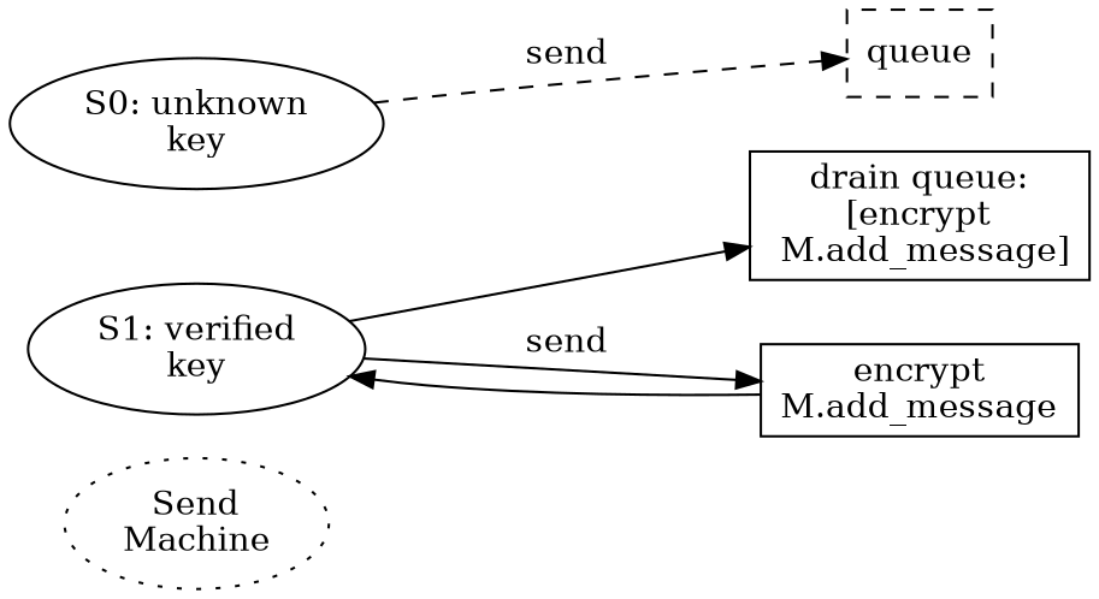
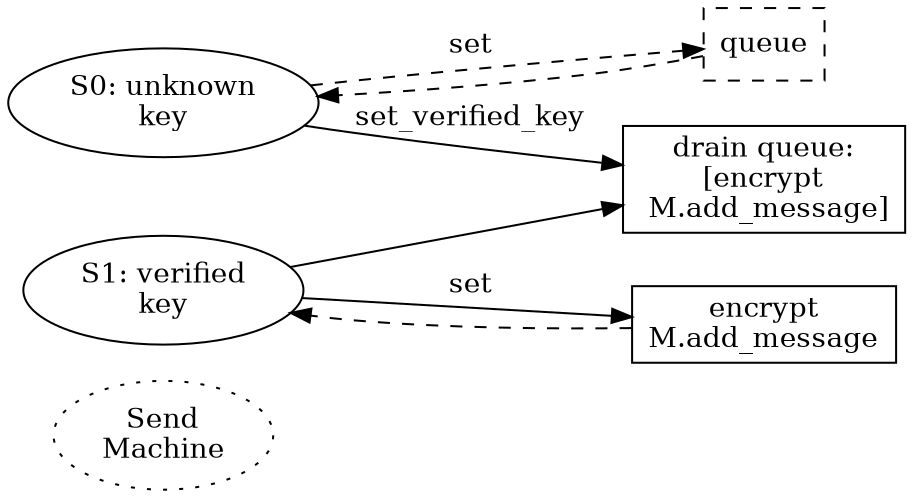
  digraph {
    rankdir=LR
    n1 [label="Send\nMachine" style=dotted]
    n2 [label="S0: unknown\nkey"]
    n3 [label=queue shape=box style=dashed]
    n4 [label="drain queue:\n[encrypt\n M.add_message]" shape=box]
    n5 [label="S1: verified\nkey"]
    n6 [label="encrypt\nM.add_message" shape=box]
-   n2 -> n3 [label=send style=dashed]
+   n2 -> n3 [label=set style=dashed]
+   n2 -> n4 [label=set_verified_key]
+   n3 -> n2 [style=dashed]
    n5 -> n4
-   n5 -> n6 [label=send]
-   n6 -> n5
+   n5 -> n6 [label=set]
+   n6 -> n5 [style=dashed]
  }
